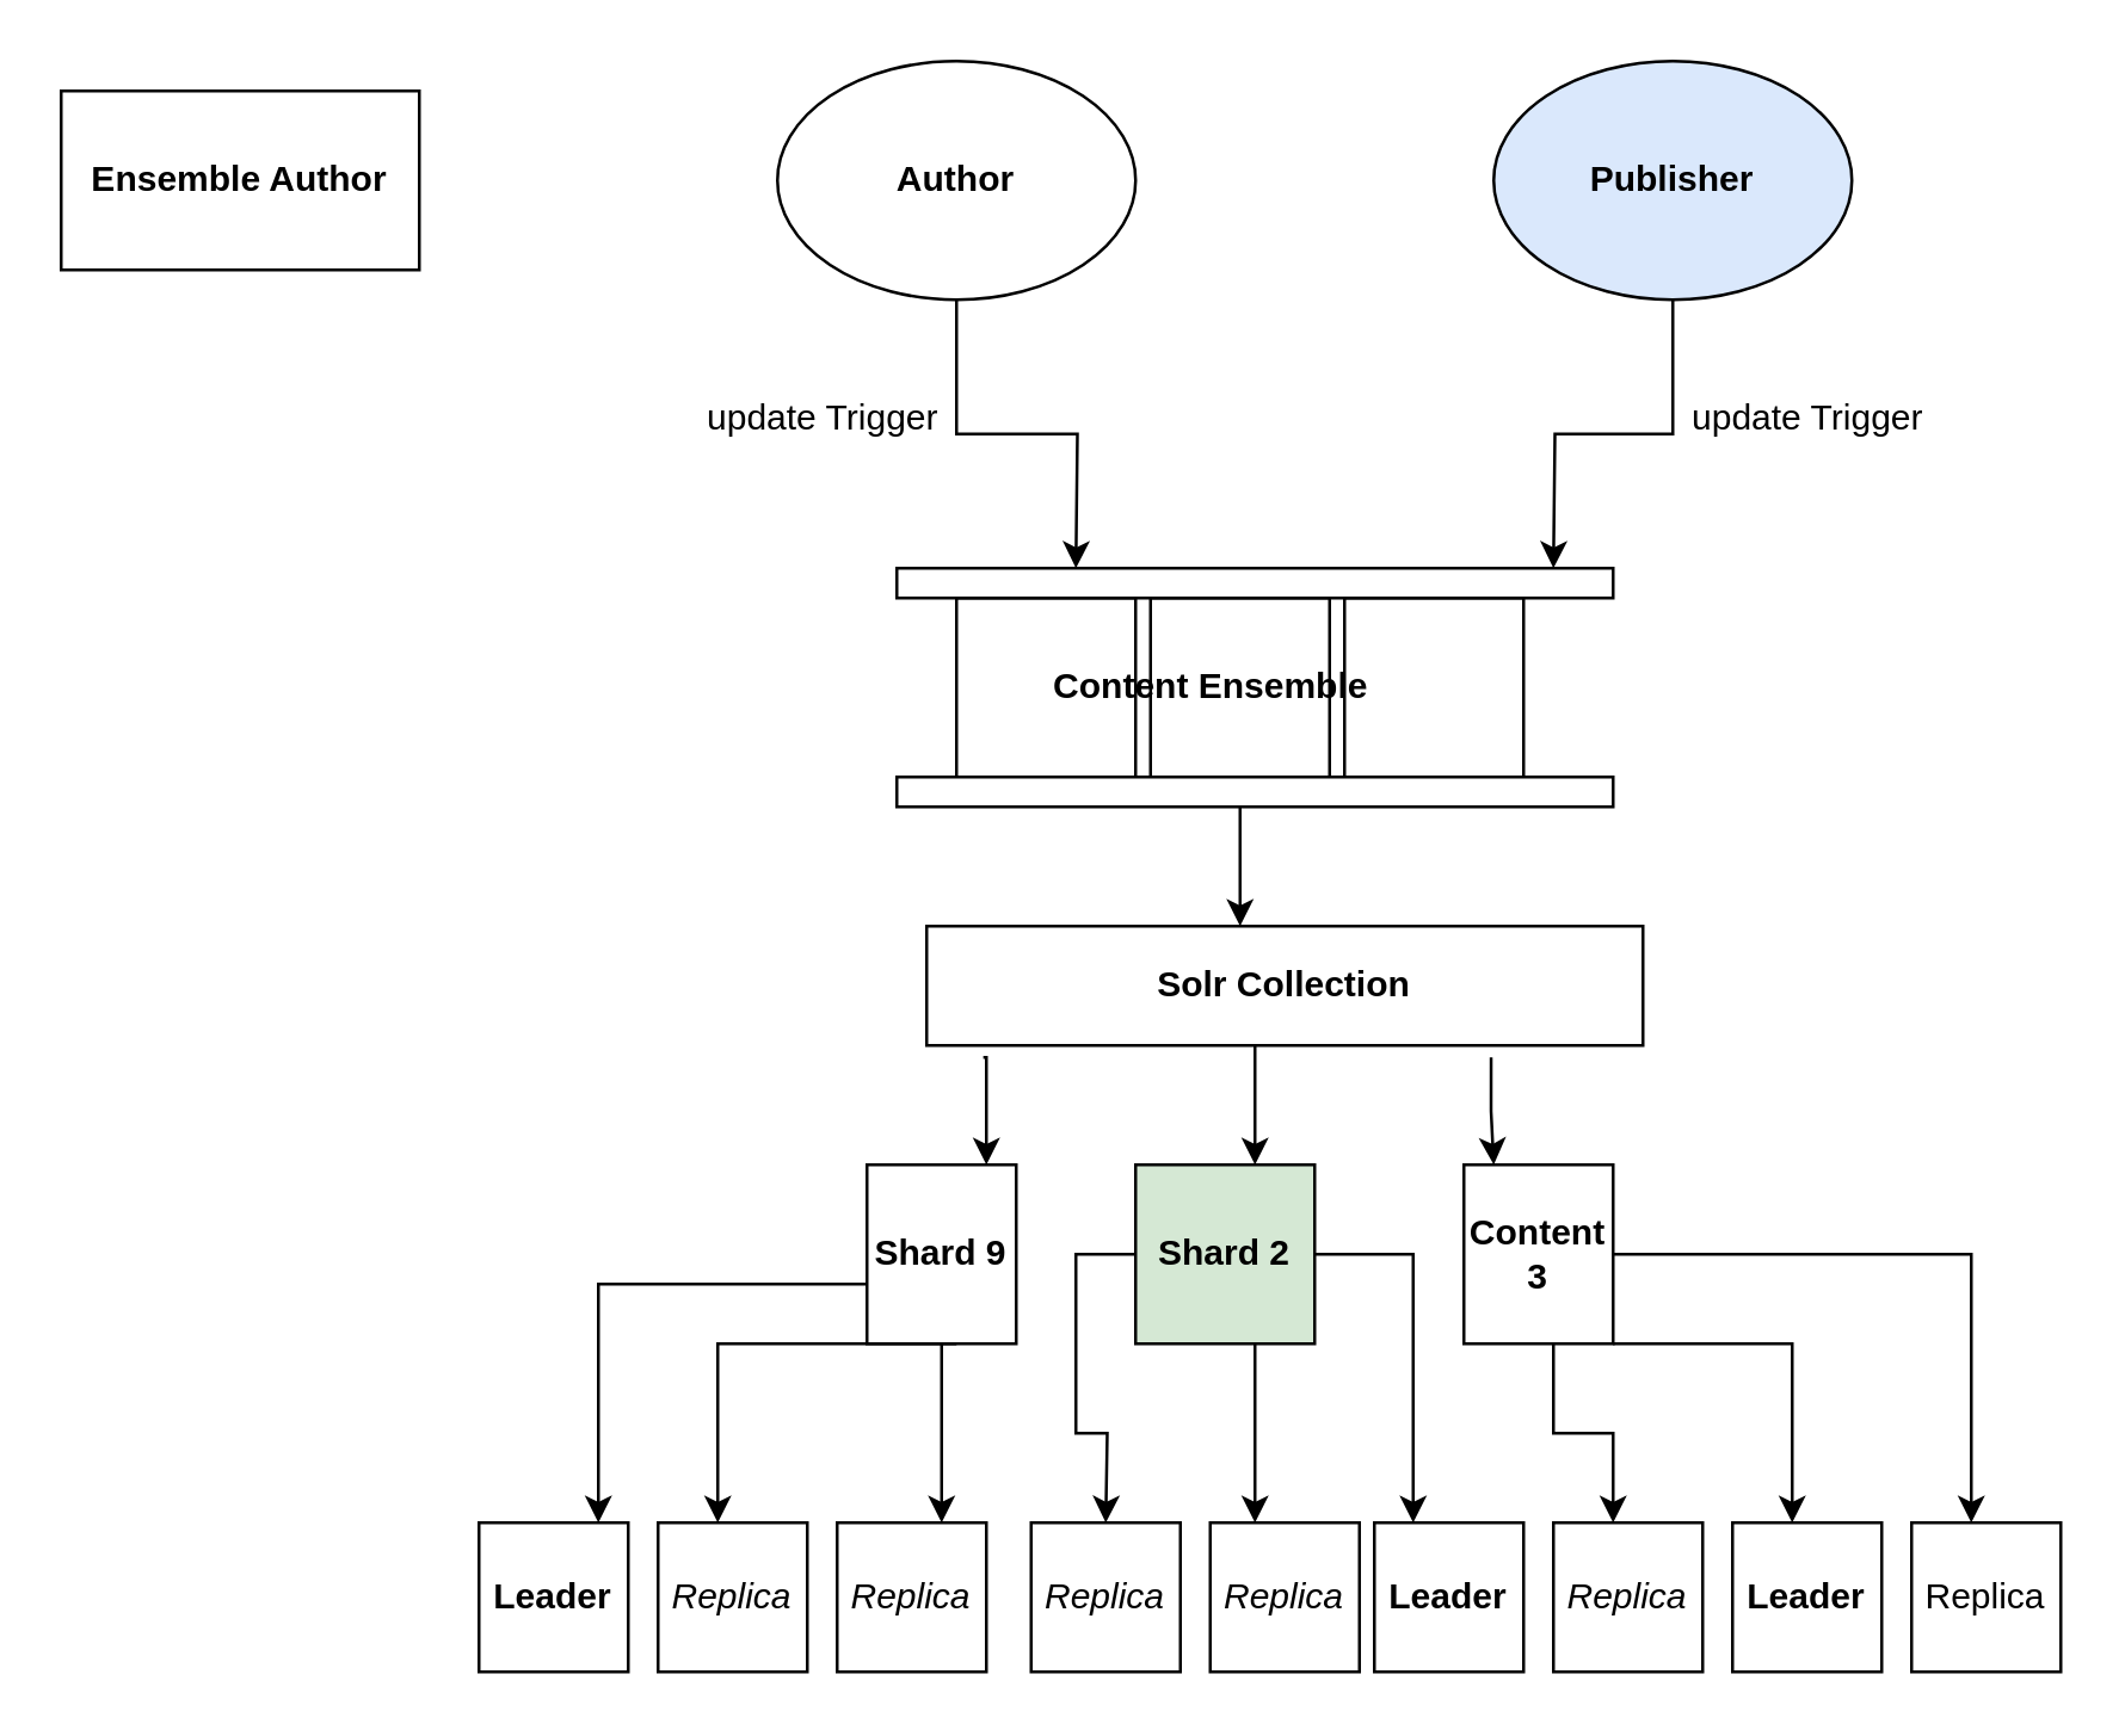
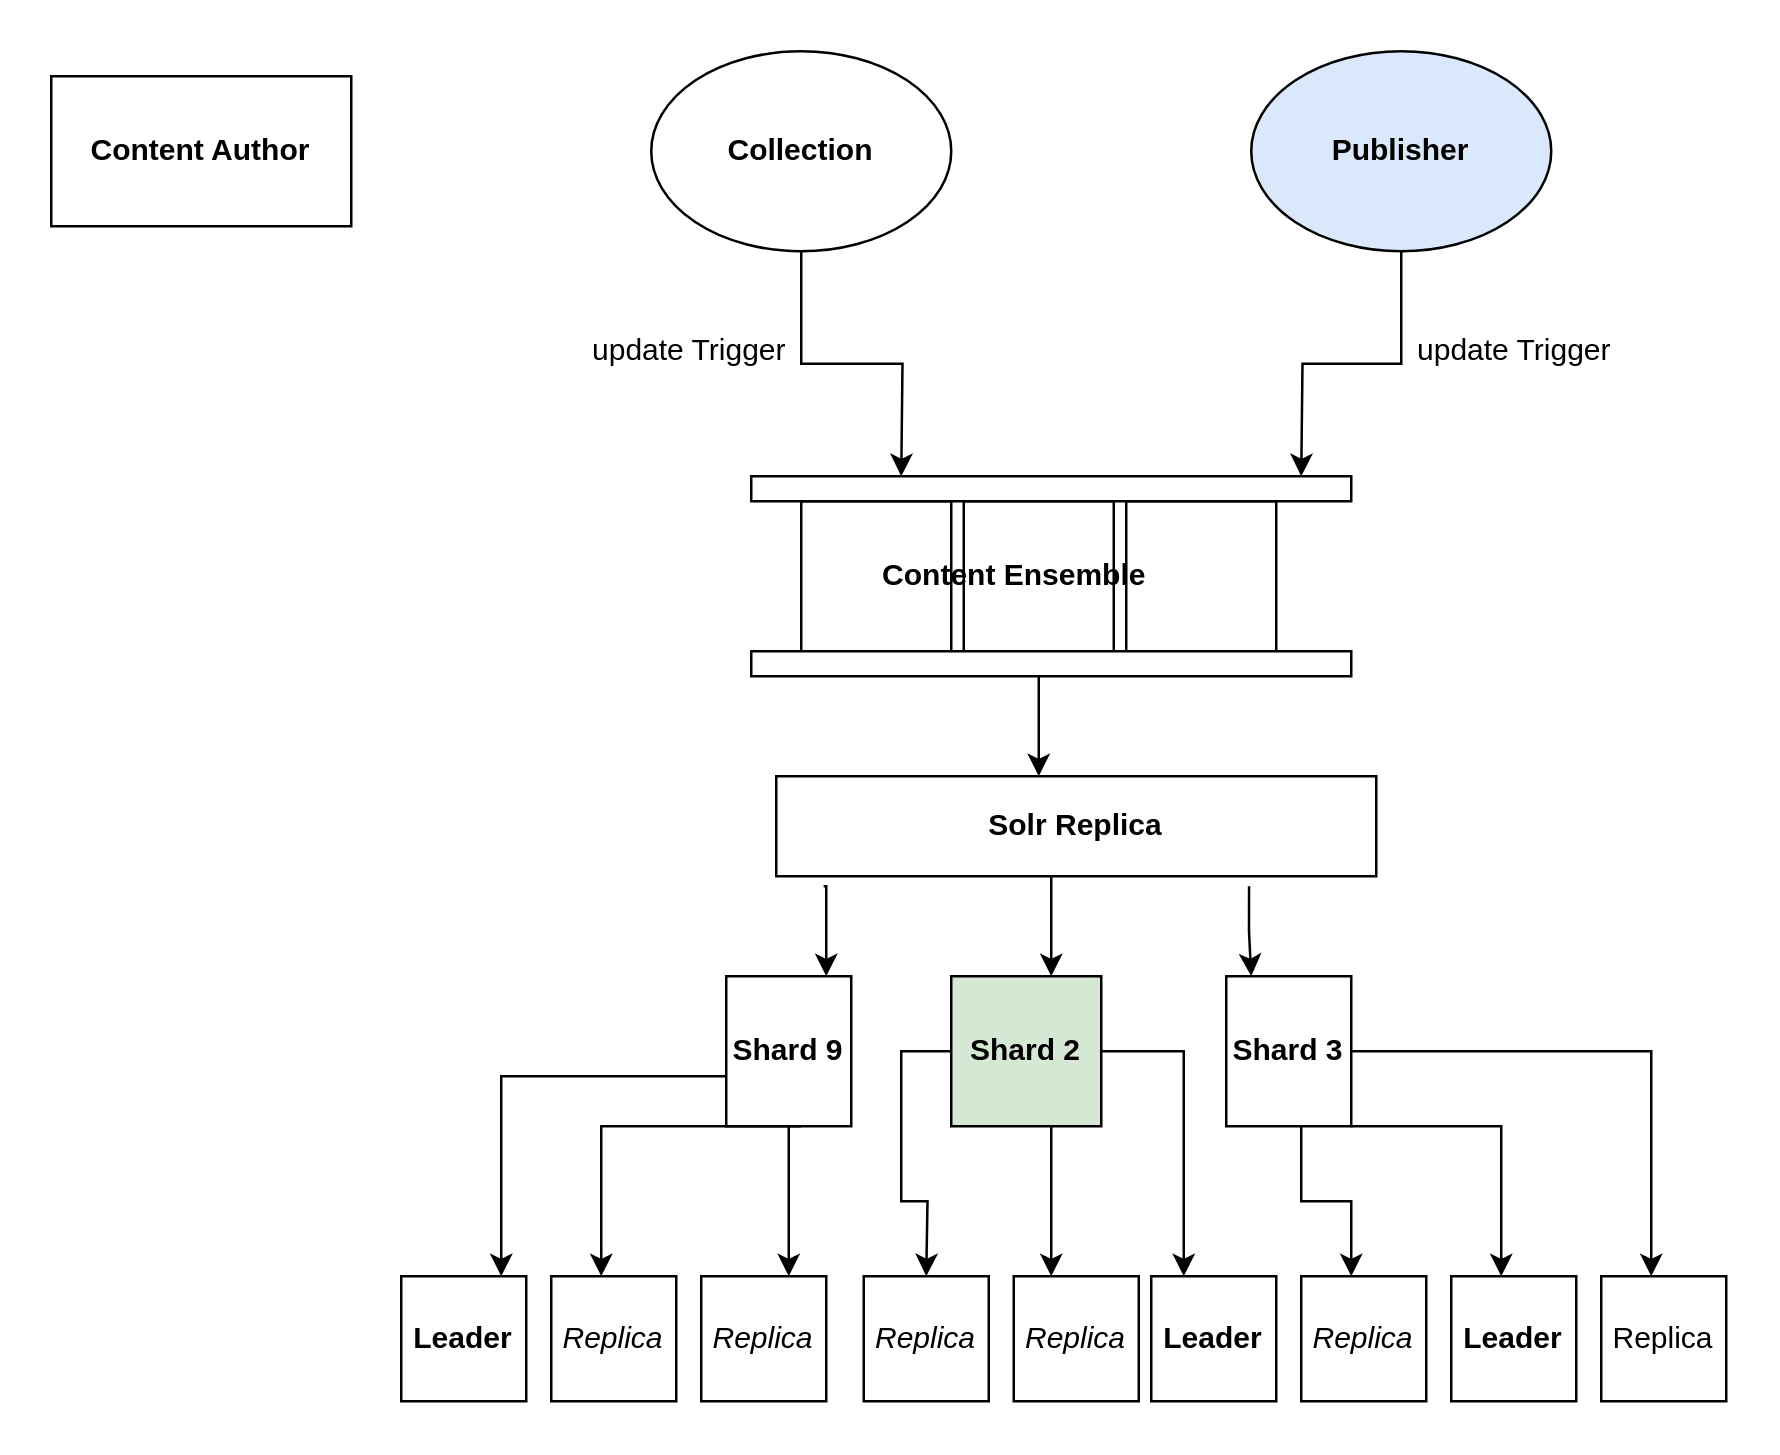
  <mxCell id="0" />
  <mxCell id="1" parent="0" />
  <mxCell id="2" style="edgeStyle=orthogonalEdgeStyle;rounded=0;orthogonalLoop=1;jettySize=auto;html=1;" parent="1" source="3" edge="1"><mxGeometry relative="1" as="geometry"><mxPoint x="360" y="190" as="targetPoint" /></mxGeometry></mxCell>
- <mxCell id="3" value="Author" style="ellipse;whiteSpace=wrap;html=1;fontStyle=1" parent="1" vertex="1"><mxGeometry x="260" y="20" width="120" height="80" as="geometry" /></mxCell>
+ <mxCell id="3" value="Collection" style="ellipse;whiteSpace=wrap;html=1;fontStyle=1" parent="1" vertex="1"><mxGeometry x="260" y="20" width="120" height="80" as="geometry" /></mxCell>
  <mxCell id="4" style="edgeStyle=orthogonalEdgeStyle;rounded=0;orthogonalLoop=1;jettySize=auto;html=1;" parent="1" source="5" edge="1"><mxGeometry relative="1" as="geometry"><mxPoint x="520" y="190" as="targetPoint" /></mxGeometry></mxCell>
  <mxCell id="5" value="Publisher" style="ellipse;whiteSpace=wrap;html=1;fontStyle=1;fillColor=#dae8fc;" parent="1" vertex="1"><mxGeometry x="500" y="20" width="120" height="80" as="geometry" /></mxCell>
- <mxCell id="6" value="Ensemble Author" style="rounded=0;whiteSpace=wrap;html=1;fontStyle=1" parent="1" vertex="1"><mxGeometry x="20" y="30" width="120" height="60" as="geometry" /></mxCell>
+ <mxCell id="6" value="Content Author" style="rounded=0;whiteSpace=wrap;html=1;fontStyle=1" parent="1" vertex="1"><mxGeometry x="20" y="30" width="120" height="60" as="geometry" /></mxCell>
  <mxCell id="7" value="update Trigger" style="text;html=1;align=center;verticalAlign=middle;resizable=0;points=[];autosize=1;" parent="1" vertex="1"><mxGeometry x="230" y="130" width="90" height="20" as="geometry" /></mxCell>
  <mxCell id="8" value="&lt;span style=&quot;color: rgba(0 , 0 , 0 , 0) ; font-family: monospace ; font-size: 0px&quot;&gt;%3CmxGraphModel%3E%3Croot%3E%3CmxCell%20id%3D%220%22%2F%3E%3CmxCell%20id%3D%221%22%20parent%3D%220%22%2F%3E%3CmxCell%20id%3D%222%22%20value%3D%22update%20Trigger%22%20style%3D%22text%3Bhtml%3D1%3Balign%3Dcenter%3BverticalAlign%3Dmiddle%3Bresizable%3D0%3Bpoints%3D%5B%5D%3Bautosize%3D1%3B%22%20vertex%3D%221%22%20parent%3D%221%22%3E%3CmxGeometry%20x%3D%22270%22%20y%3D%22-940%22%20width%3D%2290%22%20height%3D%2220%22%20as%3D%22geometry%22%2F%3E%3C%2FmxCell%3E%3C%2Froot%3E%3C%2FmxGraphModel%3E&lt;/span&gt;" style="text;html=1;align=center;verticalAlign=middle;resizable=0;points=[];autosize=1;" parent="1" vertex="1"><mxGeometry x="583" y="136" width="20" height="20" as="geometry" /></mxCell>
  <mxCell id="9" value="update Trigger" style="text;html=1;align=center;verticalAlign=middle;resizable=0;points=[];autosize=1;" parent="1" vertex="1"><mxGeometry x="560" y="130" width="90" height="20" as="geometry" /></mxCell>
  <mxCell id="10" value="" style="rounded=0;whiteSpace=wrap;html=1;" parent="1" vertex="1"><mxGeometry x="320" y="200" width="60" height="60" as="geometry" /></mxCell>
  <mxCell id="11" value="" style="rounded=0;whiteSpace=wrap;html=1;" parent="1" vertex="1"><mxGeometry x="450" y="200" width="60" height="60" as="geometry" /></mxCell>
  <mxCell id="12" style="edgeStyle=orthogonalEdgeStyle;rounded=0;orthogonalLoop=1;jettySize=auto;html=1;" parent="1" source="13" edge="1"><mxGeometry relative="1" as="geometry"><mxPoint x="415" y="310" as="targetPoint" /></mxGeometry></mxCell>
  <mxCell id="13" value="" style="rounded=0;whiteSpace=wrap;html=1;" parent="1" vertex="1"><mxGeometry x="385" y="200" width="60" height="60" as="geometry" /></mxCell>
  <mxCell id="14" value="Content Ensemble" style="text;html=1;align=center;verticalAlign=middle;resizable=0;points=[];autosize=1;fontStyle=1" parent="1" vertex="1"><mxGeometry x="335" y="220" width="140" height="20" as="geometry" /></mxCell>
  <mxCell id="15" value="" style="rounded=0;whiteSpace=wrap;html=1;" parent="1" vertex="1"><mxGeometry x="300" y="190" width="240" height="10" as="geometry" /></mxCell>
  <mxCell id="16" value="" style="rounded=0;whiteSpace=wrap;html=1;" parent="1" vertex="1"><mxGeometry x="300" y="260" width="240" height="10" as="geometry" /></mxCell>
  <mxCell id="17" style="edgeStyle=orthogonalEdgeStyle;rounded=0;orthogonalLoop=1;jettySize=auto;html=1;" parent="1" source="18" edge="1"><mxGeometry relative="1" as="geometry"><mxPoint x="420" y="390" as="targetPoint" /><Array as="points"><mxPoint x="420" y="390" /></Array></mxGeometry></mxCell>
- <mxCell id="18" value="Solr Collection" style="rounded=0;whiteSpace=wrap;html=1;fontStyle=1" parent="1" vertex="1"><mxGeometry x="310" y="310" width="240" height="40" as="geometry" /></mxCell>
+ <mxCell id="18" value="Solr Replica" style="rounded=0;whiteSpace=wrap;html=1;fontStyle=1" parent="1" vertex="1"><mxGeometry x="310" y="310" width="240" height="40" as="geometry" /></mxCell>
  <mxCell id="19" style="edgeStyle=orthogonalEdgeStyle;rounded=0;orthogonalLoop=1;jettySize=auto;html=1;exitX=0.079;exitY=1.1;exitDx=0;exitDy=0;exitPerimeter=0;" parent="1" source="18" edge="1"><mxGeometry relative="1" as="geometry"><mxPoint x="330" y="390" as="targetPoint" /><mxPoint x="330" y="360" as="sourcePoint" /></mxGeometry></mxCell>
  <mxCell id="20" style="edgeStyle=orthogonalEdgeStyle;rounded=0;orthogonalLoop=1;jettySize=auto;html=1;exitX=0.788;exitY=1.1;exitDx=0;exitDy=0;exitPerimeter=0;" parent="1" source="18" edge="1"><mxGeometry relative="1" as="geometry"><mxPoint x="500" y="390" as="targetPoint" /><mxPoint x="500" y="360" as="sourcePoint" /><Array as="points"><mxPoint x="499" y="372" /></Array></mxGeometry></mxCell>
  <mxCell id="21" style="edgeStyle=orthogonalEdgeStyle;rounded=0;orthogonalLoop=1;jettySize=auto;html=1;" parent="1" source="23" edge="1"><mxGeometry relative="1" as="geometry"><mxPoint x="200" y="510" as="targetPoint" /><Array as="points"><mxPoint x="200" y="430" /><mxPoint x="200" y="510" /></Array></mxGeometry></mxCell>
  <mxCell id="22" style="edgeStyle=orthogonalEdgeStyle;rounded=0;orthogonalLoop=1;jettySize=auto;html=1;" parent="1" edge="1"><mxGeometry relative="1" as="geometry"><mxPoint x="315" y="510" as="targetPoint" /><mxPoint x="315" y="450" as="sourcePoint" /><Array as="points"><mxPoint x="315" y="460" /><mxPoint x="315" y="460" /></Array></mxGeometry></mxCell>
  <mxCell id="23" value="Shard 9" style="rounded=0;whiteSpace=wrap;html=1;fontStyle=1" parent="1" vertex="1"><mxGeometry x="290" y="390" width="50" height="60" as="geometry" /></mxCell>
  <mxCell id="24" style="edgeStyle=orthogonalEdgeStyle;rounded=0;orthogonalLoop=1;jettySize=auto;html=1;" parent="1" source="27" edge="1"><mxGeometry relative="1" as="geometry"><mxPoint x="370" y="510" as="targetPoint" /></mxGeometry></mxCell>
  <mxCell id="25" style="edgeStyle=orthogonalEdgeStyle;rounded=0;orthogonalLoop=1;jettySize=auto;html=1;" parent="1" source="27" edge="1"><mxGeometry relative="1" as="geometry"><mxPoint x="420" y="510" as="targetPoint" /><Array as="points"><mxPoint x="420" y="460" /><mxPoint x="420" y="460" /></Array></mxGeometry></mxCell>
  <mxCell id="26" style="edgeStyle=orthogonalEdgeStyle;rounded=0;orthogonalLoop=1;jettySize=auto;html=1;" parent="1" source="27" edge="1"><mxGeometry relative="1" as="geometry"><mxPoint x="473" y="510" as="targetPoint" /><Array as="points"><mxPoint x="473" y="420" /></Array></mxGeometry></mxCell>
  <mxCell id="27" value="Shard 2" style="rounded=0;whiteSpace=wrap;html=1;fontStyle=1;fillColor=#d5e8d4;" parent="1" vertex="1"><mxGeometry x="380" y="390" width="60" height="60" as="geometry" /></mxCell>
  <mxCell id="28" style="edgeStyle=orthogonalEdgeStyle;rounded=0;orthogonalLoop=1;jettySize=auto;html=1;" parent="1" source="30" edge="1"><mxGeometry relative="1" as="geometry"><mxPoint x="540" y="510" as="targetPoint" /><Array as="points"><mxPoint x="520" y="480" /><mxPoint x="540" y="480" /></Array></mxGeometry></mxCell>
  <mxCell id="29" style="edgeStyle=orthogonalEdgeStyle;rounded=0;orthogonalLoop=1;jettySize=auto;html=1;" parent="1" source="30" edge="1"><mxGeometry relative="1" as="geometry"><mxPoint x="660" y="510" as="targetPoint" /><Array as="points"><mxPoint x="660" y="420" /><mxPoint x="660" y="510" /></Array></mxGeometry></mxCell>
- <mxCell id="30" value="Content 3" style="rounded=0;whiteSpace=wrap;html=1;fontStyle=1" parent="1" vertex="1"><mxGeometry x="490" y="390" width="50" height="60" as="geometry" /></mxCell>
+ <mxCell id="30" value="Shard 3" style="rounded=0;whiteSpace=wrap;html=1;fontStyle=1" parent="1" vertex="1"><mxGeometry x="490" y="390" width="50" height="60" as="geometry" /></mxCell>
  <mxCell id="31" style="edgeStyle=orthogonalEdgeStyle;rounded=0;orthogonalLoop=1;jettySize=auto;html=1;" parent="1" edge="1"><mxGeometry relative="1" as="geometry"><mxPoint x="240" y="510" as="targetPoint" /><mxPoint x="320" y="450" as="sourcePoint" /><Array as="points"><mxPoint x="240" y="450" /></Array></mxGeometry></mxCell>
  <mxCell id="32" style="edgeStyle=orthogonalEdgeStyle;rounded=0;orthogonalLoop=1;jettySize=auto;html=1;exitX=1;exitY=1;exitDx=0;exitDy=0;" parent="1" source="30" edge="1"><mxGeometry relative="1" as="geometry"><mxPoint x="600" y="510" as="targetPoint" /><mxPoint x="530" y="430" as="sourcePoint" /><Array as="points"><mxPoint x="600" y="450" /></Array></mxGeometry></mxCell>
  <mxCell id="33" value="Leader" style="rounded=0;whiteSpace=wrap;html=1;fontStyle=1" parent="1" vertex="1"><mxGeometry x="160" y="510" width="50" height="50" as="geometry" /></mxCell>
  <mxCell id="34" value="Replica" style="rounded=0;whiteSpace=wrap;html=1;fontStyle=2" parent="1" vertex="1"><mxGeometry x="220" y="510" width="50" height="50" as="geometry" /></mxCell>
  <mxCell id="35" value="Replica" style="rounded=0;whiteSpace=wrap;html=1;fontStyle=2" parent="1" vertex="1"><mxGeometry x="280" y="510" width="50" height="50" as="geometry" /></mxCell>
  <mxCell id="36" value="Replica" style="rounded=0;whiteSpace=wrap;html=1;fontStyle=2" parent="1" vertex="1"><mxGeometry x="345" y="510" width="50" height="50" as="geometry" /></mxCell>
  <mxCell id="37" value="Replica" style="rounded=0;whiteSpace=wrap;html=1;fontStyle=2" parent="1" vertex="1"><mxGeometry x="405" y="510" width="50" height="50" as="geometry" /></mxCell>
  <mxCell id="38" value="Leader" style="rounded=0;whiteSpace=wrap;html=1;fontStyle=1" parent="1" vertex="1"><mxGeometry x="460" y="510" width="50" height="50" as="geometry" /></mxCell>
  <mxCell id="39" value="Replica" style="rounded=0;whiteSpace=wrap;html=1;fontStyle=2" parent="1" vertex="1"><mxGeometry x="520" y="510" width="50" height="50" as="geometry" /></mxCell>
  <mxCell id="40" value="Leader" style="rounded=0;whiteSpace=wrap;html=1;fontStyle=1" parent="1" vertex="1"><mxGeometry x="580" y="510" width="50" height="50" as="geometry" /></mxCell>
  <mxCell id="41" value="Replica" style="rounded=0;whiteSpace=wrap;html=1;" parent="1" vertex="1"><mxGeometry x="640" y="510" width="50" height="50" as="geometry" /></mxCell>
